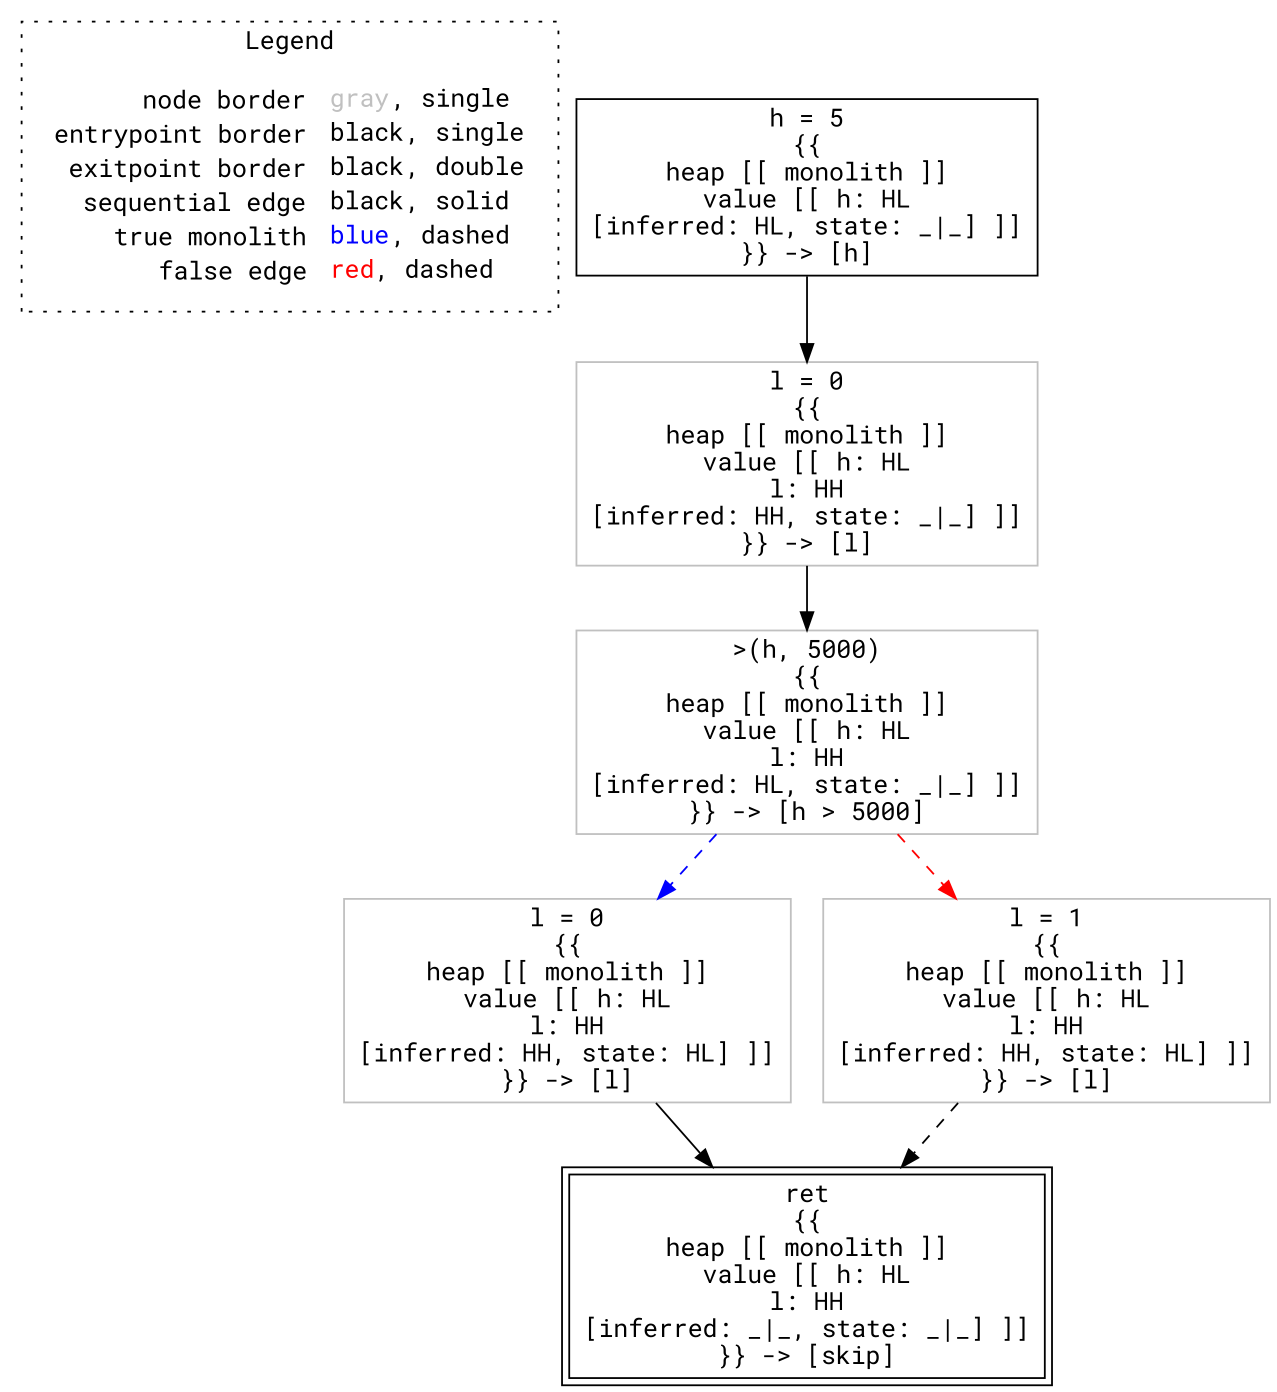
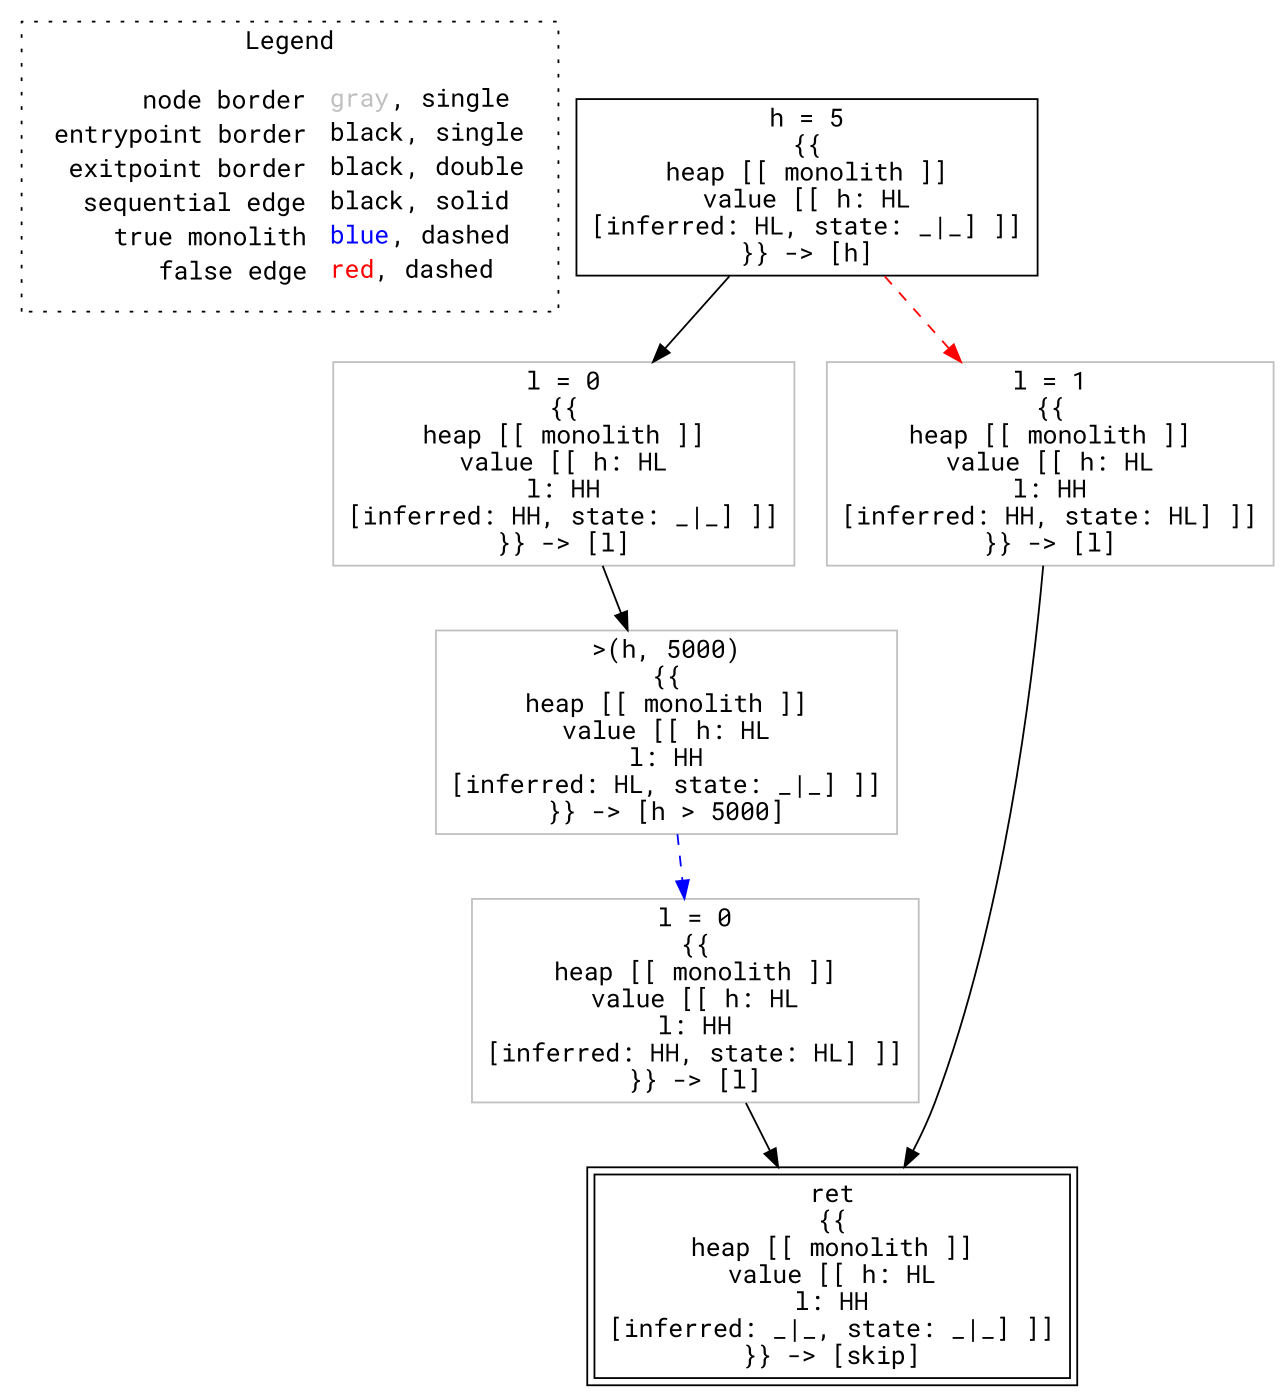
  digraph {
    fontname="Roboto Mono"
    node [fontname="Roboto Mono" shape=rect color=gray]
    edge [color=black fontname="Roboto Mono"]
    n1 [label=<<table border="0" cellpadding="2" cellspacing="0" cellborder="0"><tr><td align="right">node border&nbsp;</td><td align="left"><font color="gray">gray</font>, single</td></tr><tr><td align="right">entrypoint border&nbsp;</td><td align="left"><font color="black">black</font>, single</td></tr><tr><td align="right">exitpoint border&nbsp;</td><td align="left"><font color="black">black</font>, double</td></tr><tr><td align="right">sequential edge&nbsp;</td><td align="left"><font color="black">black</font>, solid</td></tr><tr><td align="right">true monolith&nbsp;</td><td align="left"><font color="blue">blue</font>, dashed</td></tr><tr><td align="right">false edge&nbsp;</td><td align="left"><font color="red">red</font>, dashed</td></tr></table>> shape=plaintext color=""]
    n2 [color=black label=<h = 5<BR/>{{<BR/>heap [[ monolith ]]<BR/>value [[ h: HL<BR/>[inferred: HL, state: _|_] ]]<BR/>}} -&gt; [h]>]
    n3 [label=<l = 0<BR/>{{<BR/>heap [[ monolith ]]<BR/>value [[ h: HL<BR/>l: HH<BR/>[inferred: HH, state: _|_] ]]<BR/>}} -&gt; [l]>]
    n4 [label=<&gt;(h, 5000)<BR/>{{<BR/>heap [[ monolith ]]<BR/>value [[ h: HL<BR/>l: HH<BR/>[inferred: HL, state: _|_] ]]<BR/>}} -&gt; [h &gt; 5000]>]
    n5 [label=<l = 0<BR/>{{<BR/>heap [[ monolith ]]<BR/>value [[ h: HL<BR/>l: HH<BR/>[inferred: HH, state: HL] ]]<BR/>}} -&gt; [l]>]
    n6 [color=black label=<ret<BR/>{{<BR/>heap [[ monolith ]]<BR/>value [[ h: HL<BR/>l: HH<BR/>[inferred: _|_, state: _|_] ]]<BR/>}} -&gt; [skip]> peripheries=2]
    n7 [label=<l = 1<BR/>{{<BR/>heap [[ monolith ]]<BR/>value [[ h: HL<BR/>l: HH<BR/>[inferred: HH, state: HL] ]]<BR/>}} -&gt; [l]>]
    subgraph cluster_1 {
      label=Legend
      style=dotted
      n1
    }
    n2 -> n3
    n3 -> n4
    n4 -> n5 [color=blue style=dashed]
-   n4 -> n7 [color=red style=dashed]
+   n2 -> n7 [color=red style=dashed]
    n5 -> n6
-   n7 -> n6 [style=dashed]
+   n7 -> n6
  }
